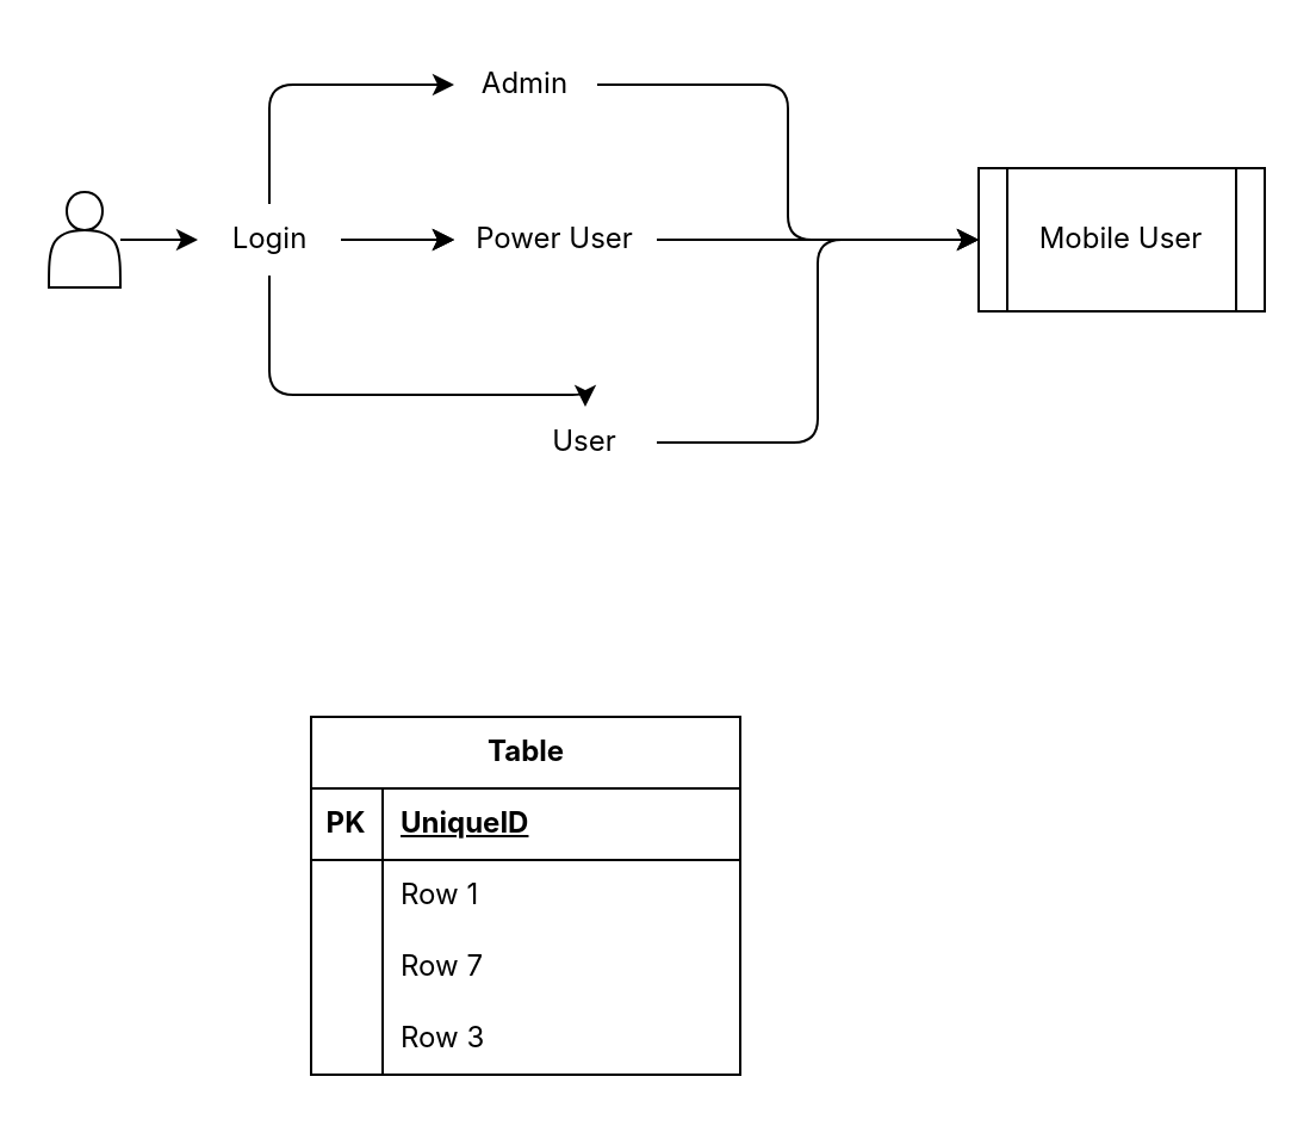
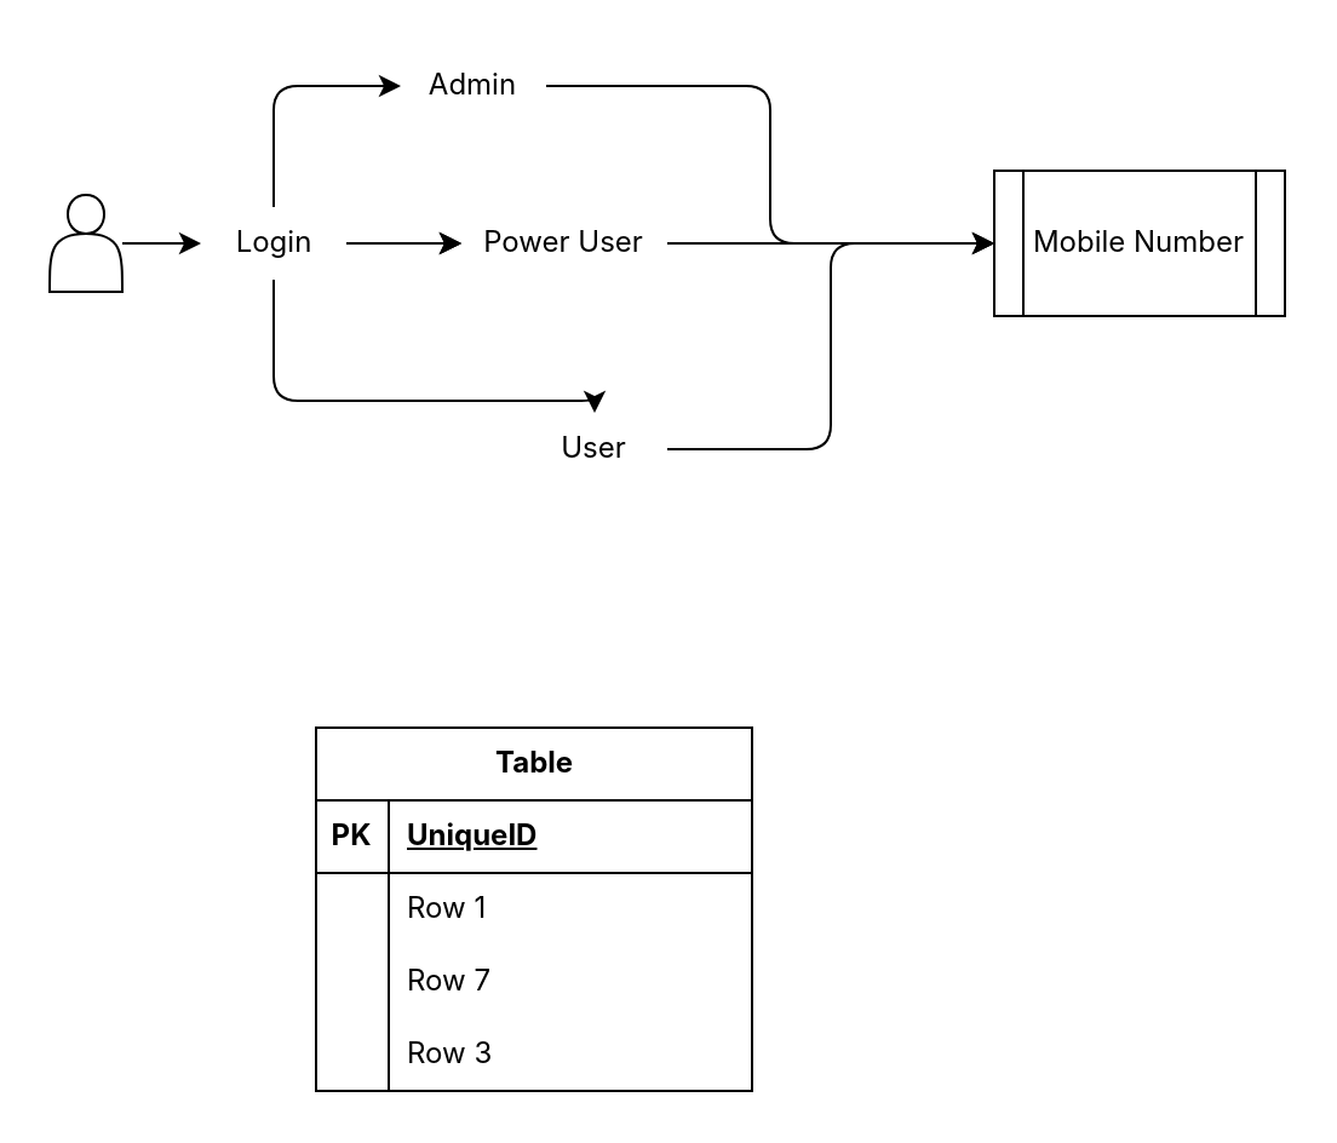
  <mxCell id="0" />
  <mxCell id="1" parent="0" />
  <mxCell id="2" value="" style="edgeStyle=orthogonalEdgeStyle;rounded=1;orthogonalLoop=1;jettySize=auto;html=1;curved=0;fontFamily=inter;fontSource=https%3A%2F%2Ffonts.googleapis.com%2Fcss%3Ffamily%3Dinter;" edge="1" parent="1" source="7" target="11"><mxGeometry relative="1" as="geometry"><Array as="points"><mxPoint x="113" y="35" /></Array></mxGeometry></mxCell>
  <mxCell id="3" value="" style="edgeStyle=orthogonalEdgeStyle;rounded=0;orthogonalLoop=1;jettySize=auto;html=1;fontFamily=inter;fontSource=https%3A%2F%2Ffonts.googleapis.com%2Fcss%3Ffamily%3Dinter;" edge="1" parent="1" source="7" target="13"><mxGeometry relative="1" as="geometry" /></mxCell>
  <mxCell id="4" value="" style="edgeStyle=orthogonalEdgeStyle;rounded=0;orthogonalLoop=1;jettySize=auto;html=1;fontFamily=inter;fontSource=https%3A%2F%2Ffonts.googleapis.com%2Fcss%3Ffamily%3Dinter;" edge="1" parent="1" source="7" target="13"><mxGeometry relative="1" as="geometry" /></mxCell>
  <mxCell id="5" value="" style="edgeStyle=orthogonalEdgeStyle;rounded=0;orthogonalLoop=1;jettySize=auto;html=1;fontFamily=inter;fontSource=https%3A%2F%2Ffonts.googleapis.com%2Fcss%3Ffamily%3Dinter;" edge="1" parent="1" source="7" target="13"><mxGeometry relative="1" as="geometry" /></mxCell>
  <mxCell id="6" value="" style="edgeStyle=orthogonalEdgeStyle;rounded=1;orthogonalLoop=1;jettySize=auto;html=1;curved=0;fontFamily=inter;fontSource=https%3A%2F%2Ffonts.googleapis.com%2Fcss%3Ffamily%3Dinter;" edge="1" parent="1" source="7" target="15"><mxGeometry relative="1" as="geometry"><Array as="points"><mxPoint x="113" y="165" /></Array></mxGeometry></mxCell>
  <mxCell id="7" value="Login" style="text;html=1;align=center;verticalAlign=middle;whiteSpace=wrap;rounded=0;fontFamily=inter;fontSource=https%3A%2F%2Ffonts.googleapis.com%2Fcss%3Ffamily%3Dinter;" vertex="1" parent="1"><mxGeometry x="82.5" y="85" width="60" height="30" as="geometry" /></mxCell>
  <mxCell id="8" value="" style="edgeStyle=orthogonalEdgeStyle;rounded=0;orthogonalLoop=1;jettySize=auto;html=1;fontFamily=inter;fontSource=https%3A%2F%2Ffonts.googleapis.com%2Fcss%3Ffamily%3Dinter;" edge="1" parent="1" source="9" target="7"><mxGeometry relative="1" as="geometry" /></mxCell>
  <mxCell id="9" value="" style="shape=actor;whiteSpace=wrap;html=1;fontFamily=inter;fontSource=https%3A%2F%2Ffonts.googleapis.com%2Fcss%3Ffamily%3Dinter;" vertex="1" parent="1"><mxGeometry x="20" y="80" width="30" height="40" as="geometry" /></mxCell>
  <mxCell id="10" style="edgeStyle=orthogonalEdgeStyle;rounded=1;orthogonalLoop=1;jettySize=auto;html=1;exitX=1;exitY=0.5;exitDx=0;exitDy=0;entryX=0;entryY=0.5;entryDx=0;entryDy=0;curved=0;" edge="1" parent="1" source="11" target="16"><mxGeometry relative="1" as="geometry" /></mxCell>
- <mxCell id="11" value="Admin" style="text;html=1;align=center;verticalAlign=middle;whiteSpace=wrap;rounded=1;fontFamily=inter;fontSource=https%3A%2F%2Ffonts.googleapis.com%2Fcss%3Ffamily%3Dinter;" vertex="1" parent="1"><mxGeometry x="190" y="20" width="60" height="30" as="geometry" /></mxCell>
+ <mxCell id="11" value="Admin" style="text;html=1;align=center;verticalAlign=middle;whiteSpace=wrap;rounded=1;fontFamily=inter;fontSource=https%3A%2F%2Ffonts.googleapis.com%2Fcss%3Ffamily%3Dinter;" vertex="1" parent="1"><mxGeometry x="165" y="20" width="60" height="30" as="geometry" /></mxCell>
  <mxCell id="12" style="edgeStyle=orthogonalEdgeStyle;rounded=1;orthogonalLoop=1;jettySize=auto;html=1;exitX=1;exitY=0.5;exitDx=0;exitDy=0;entryX=0;entryY=0.5;entryDx=0;entryDy=0;curved=0;" edge="1" parent="1" source="13" target="16"><mxGeometry relative="1" as="geometry" /></mxCell>
  <mxCell id="13" value="Power User" style="text;html=1;align=center;verticalAlign=middle;whiteSpace=wrap;rounded=0;fontFamily=inter;fontSource=https%3A%2F%2Ffonts.googleapis.com%2Fcss%3Ffamily%3Dinter;" vertex="1" parent="1"><mxGeometry x="190" y="85" width="85" height="30" as="geometry" /></mxCell>
  <mxCell id="14" style="edgeStyle=orthogonalEdgeStyle;rounded=1;orthogonalLoop=1;jettySize=auto;html=1;entryX=0;entryY=0.5;entryDx=0;entryDy=0;curved=0;" edge="1" parent="1" source="15" target="16"><mxGeometry relative="1" as="geometry"><mxPoint x="310" y="100" as="targetPoint" /></mxGeometry></mxCell>
  <mxCell id="15" value="User" style="text;html=1;align=center;verticalAlign=middle;whiteSpace=wrap;rounded=0;fontFamily=inter;fontSource=https%3A%2F%2Ffonts.googleapis.com%2Fcss%3Ffamily%3Dinter;" vertex="1" parent="1"><mxGeometry x="215" y="170" width="60" height="30" as="geometry" /></mxCell>
- <mxCell id="16" value="Mobile User" style="shape=process;whiteSpace=wrap;html=1;backgroundOutline=1;fontFamily=inter;fontSource=https%3A%2F%2Ffonts.googleapis.com%2Fcss%3Ffamily%3Dinter;" vertex="1" parent="1"><mxGeometry x="410" y="70" width="120" height="60" as="geometry" /></mxCell>
+ <mxCell id="16" value="Mobile Number" style="shape=process;whiteSpace=wrap;html=1;backgroundOutline=1;fontFamily=inter;fontSource=https%3A%2F%2Ffonts.googleapis.com%2Fcss%3Ffamily%3Dinter;" vertex="1" parent="1"><mxGeometry x="410" y="70" width="120" height="60" as="geometry" /></mxCell>
  <mxCell id="17" value="Table" style="shape=table;startSize=30;container=1;collapsible=1;childLayout=tableLayout;fixedRows=1;rowLines=0;fontStyle=1;align=center;resizeLast=1;html=1;fontFamily=inter;fontSource=https%3A%2F%2Ffonts.googleapis.com%2Fcss%3Ffamily%3Dinter;" vertex="1" parent="1"><mxGeometry x="130" y="300" width="180" height="150" as="geometry" /></mxCell>
  <mxCell id="18" value="" style="shape=tableRow;horizontal=0;startSize=0;swimlaneHead=0;swimlaneBody=0;fillColor=none;collapsible=0;dropTarget=0;points=[[0,0.5],[1,0.5]];portConstraint=eastwest;top=0;left=0;right=0;bottom=1;fontFamily=inter;fontSource=https%3A%2F%2Ffonts.googleapis.com%2Fcss%3Ffamily%3Dinter;" vertex="1" parent="17"><mxGeometry y="30" width="180" height="30" as="geometry" /></mxCell>
  <mxCell id="19" value="PK" style="shape=partialRectangle;connectable=0;fillColor=none;top=0;left=0;bottom=0;right=0;fontStyle=1;overflow=hidden;whiteSpace=wrap;html=1;fontFamily=inter;fontSource=https%3A%2F%2Ffonts.googleapis.com%2Fcss%3Ffamily%3Dinter;" vertex="1" parent="18"><mxGeometry width="30" height="30" as="geometry"><mxRectangle width="30" height="30" as="alternateBounds" /></mxGeometry></mxCell>
  <mxCell id="20" value="UniqueID" style="shape=partialRectangle;connectable=0;fillColor=none;top=0;left=0;bottom=0;right=0;align=left;spacingLeft=6;fontStyle=5;overflow=hidden;whiteSpace=wrap;html=1;fontFamily=inter;fontSource=https%3A%2F%2Ffonts.googleapis.com%2Fcss%3Ffamily%3Dinter;" vertex="1" parent="18"><mxGeometry x="30" width="150" height="30" as="geometry"><mxRectangle width="150" height="30" as="alternateBounds" /></mxGeometry></mxCell>
  <mxCell id="21" value="" style="shape=tableRow;horizontal=0;startSize=0;swimlaneHead=0;swimlaneBody=0;fillColor=none;collapsible=0;dropTarget=0;points=[[0,0.5],[1,0.5]];portConstraint=eastwest;top=0;left=0;right=0;bottom=0;fontFamily=inter;fontSource=https%3A%2F%2Ffonts.googleapis.com%2Fcss%3Ffamily%3Dinter;" vertex="1" parent="17"><mxGeometry y="60" width="180" height="30" as="geometry" /></mxCell>
  <mxCell id="22" value="" style="shape=partialRectangle;connectable=0;fillColor=none;top=0;left=0;bottom=0;right=0;editable=1;overflow=hidden;whiteSpace=wrap;html=1;fontFamily=inter;fontSource=https%3A%2F%2Ffonts.googleapis.com%2Fcss%3Ffamily%3Dinter;" vertex="1" parent="21"><mxGeometry width="30" height="30" as="geometry"><mxRectangle width="30" height="30" as="alternateBounds" /></mxGeometry></mxCell>
  <mxCell id="23" value="Row 1" style="shape=partialRectangle;connectable=0;fillColor=none;top=0;left=0;bottom=0;right=0;align=left;spacingLeft=6;overflow=hidden;whiteSpace=wrap;html=1;fontFamily=inter;fontSource=https%3A%2F%2Ffonts.googleapis.com%2Fcss%3Ffamily%3Dinter;" vertex="1" parent="21"><mxGeometry x="30" width="150" height="30" as="geometry"><mxRectangle width="150" height="30" as="alternateBounds" /></mxGeometry></mxCell>
  <mxCell id="24" value="" style="shape=tableRow;horizontal=0;startSize=0;swimlaneHead=0;swimlaneBody=0;fillColor=none;collapsible=0;dropTarget=0;points=[[0,0.5],[1,0.5]];portConstraint=eastwest;top=0;left=0;right=0;bottom=0;fontFamily=inter;fontSource=https%3A%2F%2Ffonts.googleapis.com%2Fcss%3Ffamily%3Dinter;" vertex="1" parent="17"><mxGeometry y="90" width="180" height="30" as="geometry" /></mxCell>
  <mxCell id="25" value="" style="shape=partialRectangle;connectable=0;fillColor=none;top=0;left=0;bottom=0;right=0;editable=1;overflow=hidden;whiteSpace=wrap;html=1;fontFamily=inter;fontSource=https%3A%2F%2Ffonts.googleapis.com%2Fcss%3Ffamily%3Dinter;" vertex="1" parent="24"><mxGeometry width="30" height="30" as="geometry"><mxRectangle width="30" height="30" as="alternateBounds" /></mxGeometry></mxCell>
  <mxCell id="26" value="Row 7" style="shape=partialRectangle;connectable=0;fillColor=none;top=0;left=0;bottom=0;right=0;align=left;spacingLeft=6;overflow=hidden;whiteSpace=wrap;html=1;fontFamily=inter;fontSource=https%3A%2F%2Ffonts.googleapis.com%2Fcss%3Ffamily%3Dinter;" vertex="1" parent="24"><mxGeometry x="30" width="150" height="30" as="geometry"><mxRectangle width="150" height="30" as="alternateBounds" /></mxGeometry></mxCell>
  <mxCell id="27" value="" style="shape=tableRow;horizontal=0;startSize=0;swimlaneHead=0;swimlaneBody=0;fillColor=none;collapsible=0;dropTarget=0;points=[[0,0.5],[1,0.5]];portConstraint=eastwest;top=0;left=0;right=0;bottom=0;fontFamily=inter;fontSource=https%3A%2F%2Ffonts.googleapis.com%2Fcss%3Ffamily%3Dinter;" vertex="1" parent="17"><mxGeometry y="120" width="180" height="30" as="geometry" /></mxCell>
  <mxCell id="28" value="" style="shape=partialRectangle;connectable=0;fillColor=none;top=0;left=0;bottom=0;right=0;editable=1;overflow=hidden;whiteSpace=wrap;html=1;fontFamily=inter;fontSource=https%3A%2F%2Ffonts.googleapis.com%2Fcss%3Ffamily%3Dinter;" vertex="1" parent="27"><mxGeometry width="30" height="30" as="geometry"><mxRectangle width="30" height="30" as="alternateBounds" /></mxGeometry></mxCell>
  <mxCell id="29" value="Row 3" style="shape=partialRectangle;connectable=0;fillColor=none;top=0;left=0;bottom=0;right=0;align=left;spacingLeft=6;overflow=hidden;whiteSpace=wrap;html=1;fontFamily=inter;fontSource=https%3A%2F%2Ffonts.googleapis.com%2Fcss%3Ffamily%3Dinter;" vertex="1" parent="27"><mxGeometry x="30" width="150" height="30" as="geometry"><mxRectangle width="150" height="30" as="alternateBounds" /></mxGeometry></mxCell>
